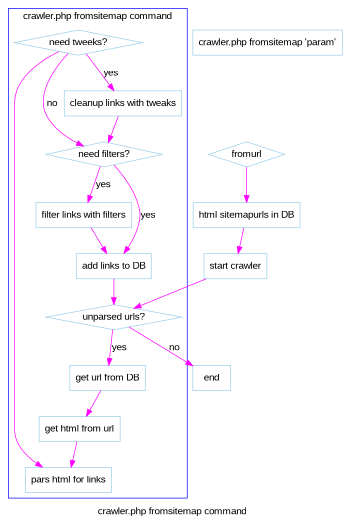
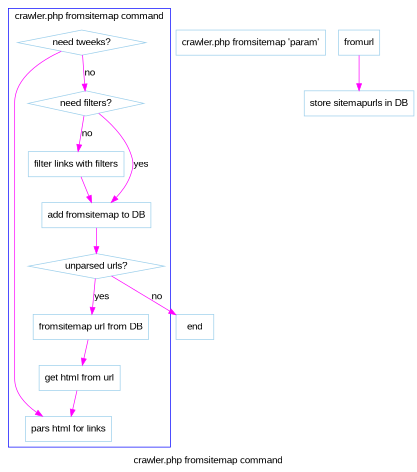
  digraph {
    fontname="Liberation Sans"
    label="crawler.php fromsitemap command"
    lableloc=t
    node [color="#9ACEEB" fontname="Liberation Sans" shape=box]
    edge [color="#FF00FF" fontname="Liberation Sans"]
    n1 [label="unparsed urls?" shape=diamond]
-   n2 [label="get url from DB"]
+   n2 [label="fromsitemap url from DB"]
    n3 [label="get html from url"]
    n4 [label="pars html for links"]
    n5 [label="need tweeks?" shape=diamond]
    n6 [label="need filters?" shape=diamond]
-   n7 [label="cleanup links with tweaks"]
    n8 [label="filter links with filters"]
-   n9 [label="add links to DB"]
+   n9 [label="add fromsitemap to DB"]
    n10 [label=end]
    n11 [label="crawler.php fromsitemap 'param'"]
-   n12 [label="html sitemapurls in DB"]
-   n13 [label="start crawler"]
-   fromurl [shape=diamond]
+   n12 [label="store sitemapurls in DB"]
+   fromurl
    subgraph cluster_1 {
      color=blue
      n1
      n2
      n3
      n4
      n5
      n6
-     n7
      n8
      n9
    }
    n1 -> n2 [label=yes]
    n1 -> n10 [label=no]
    n2 -> n3
    n3 -> n4
    n5 -> n4
    n5 -> n6 [label=no]
-   n5 -> n7 [label=yes]
-   n6 -> n8 [label=yes]
+   n6 -> n8 [label=no]
    n6 -> n9 [label=yes]
-   n7 -> n6
    n8 -> n9
    n9 -> n1
-   n12 -> n13
-   n13 -> n1
    fromurl -> n12
  }
